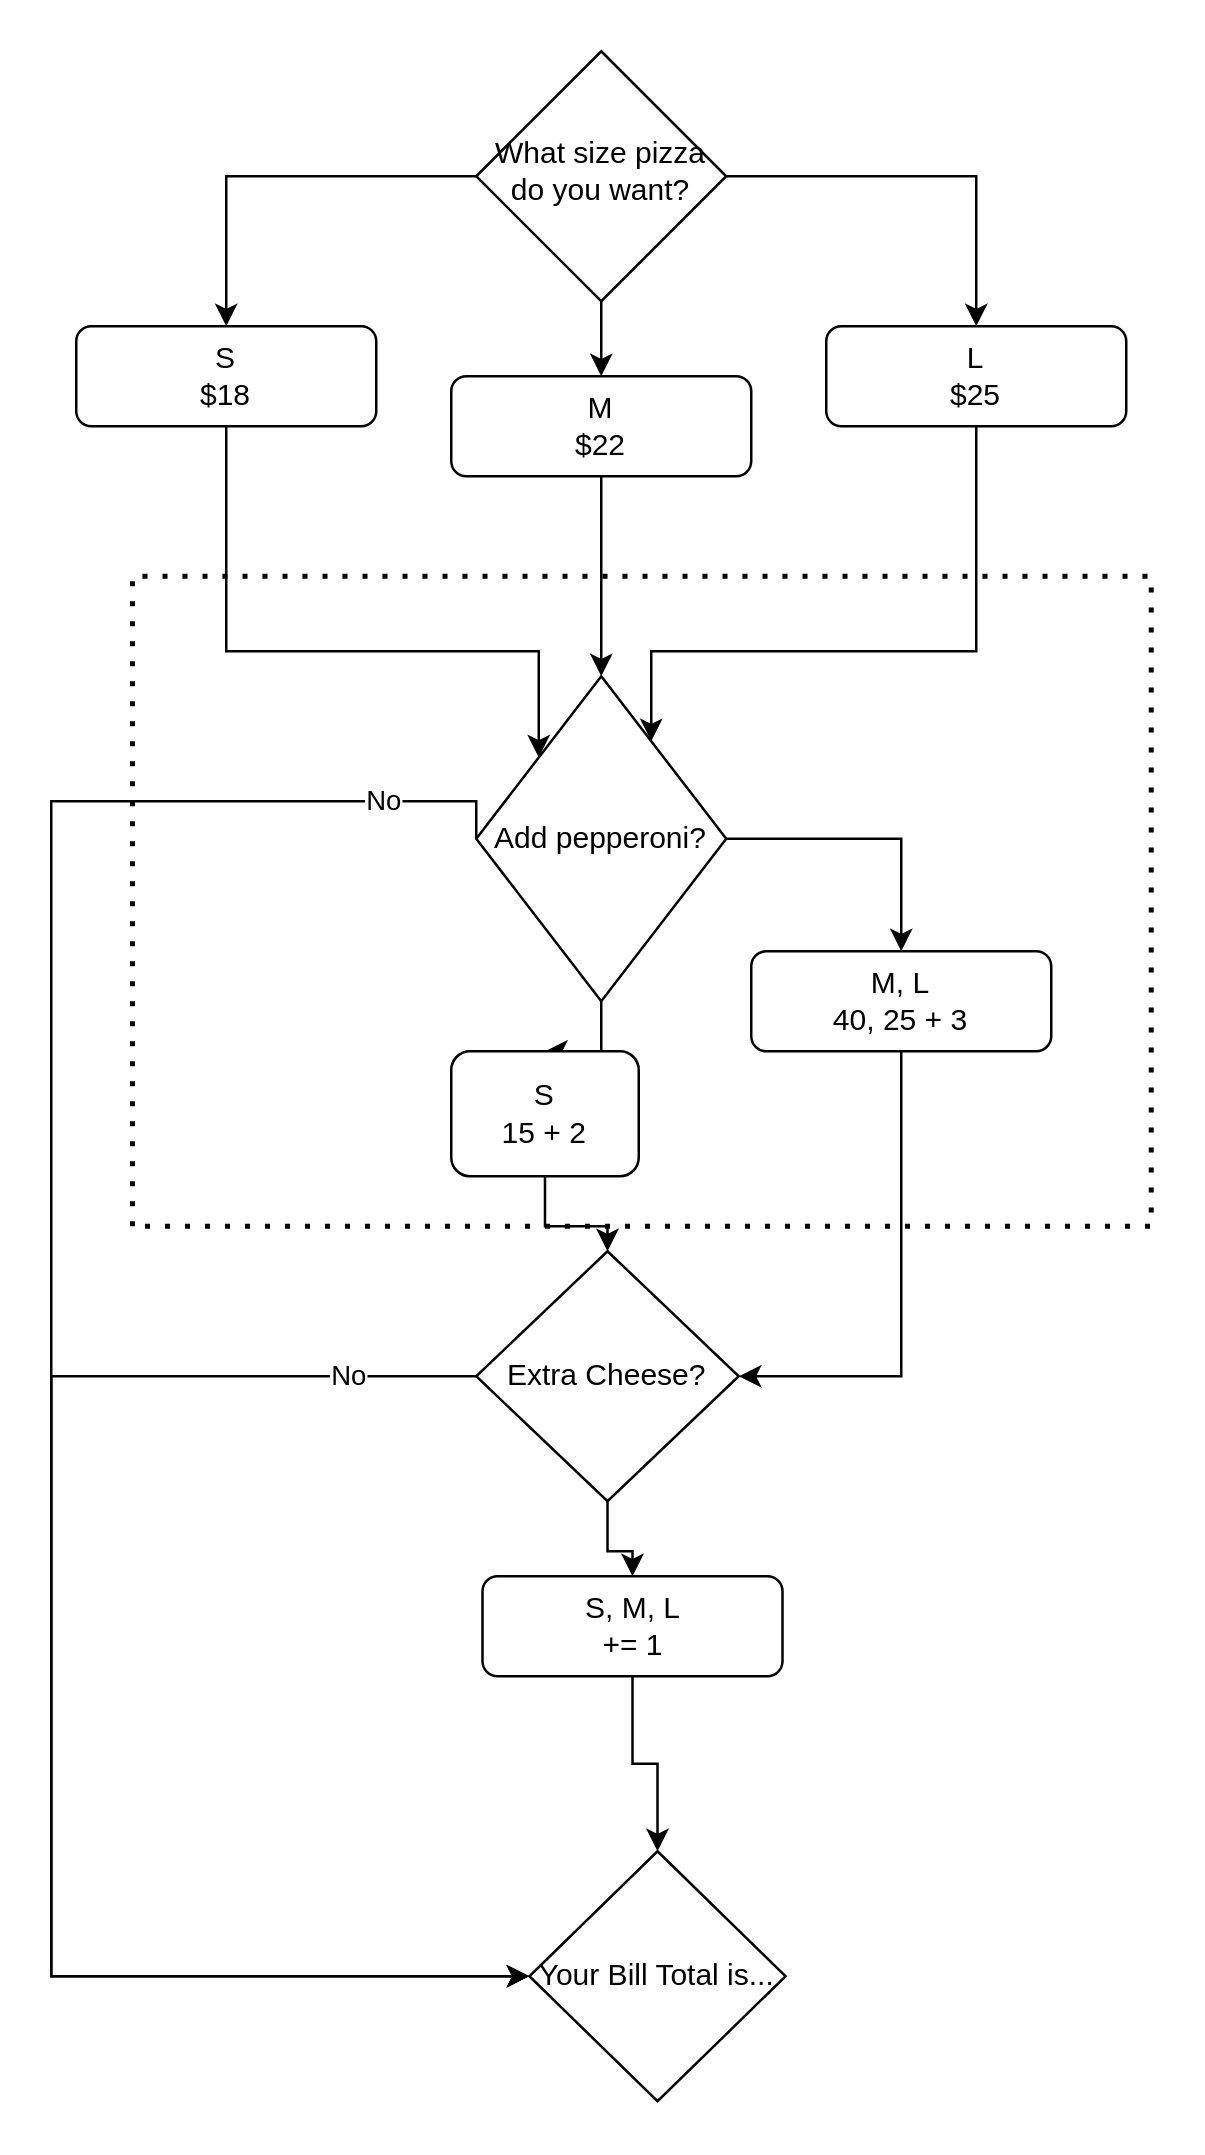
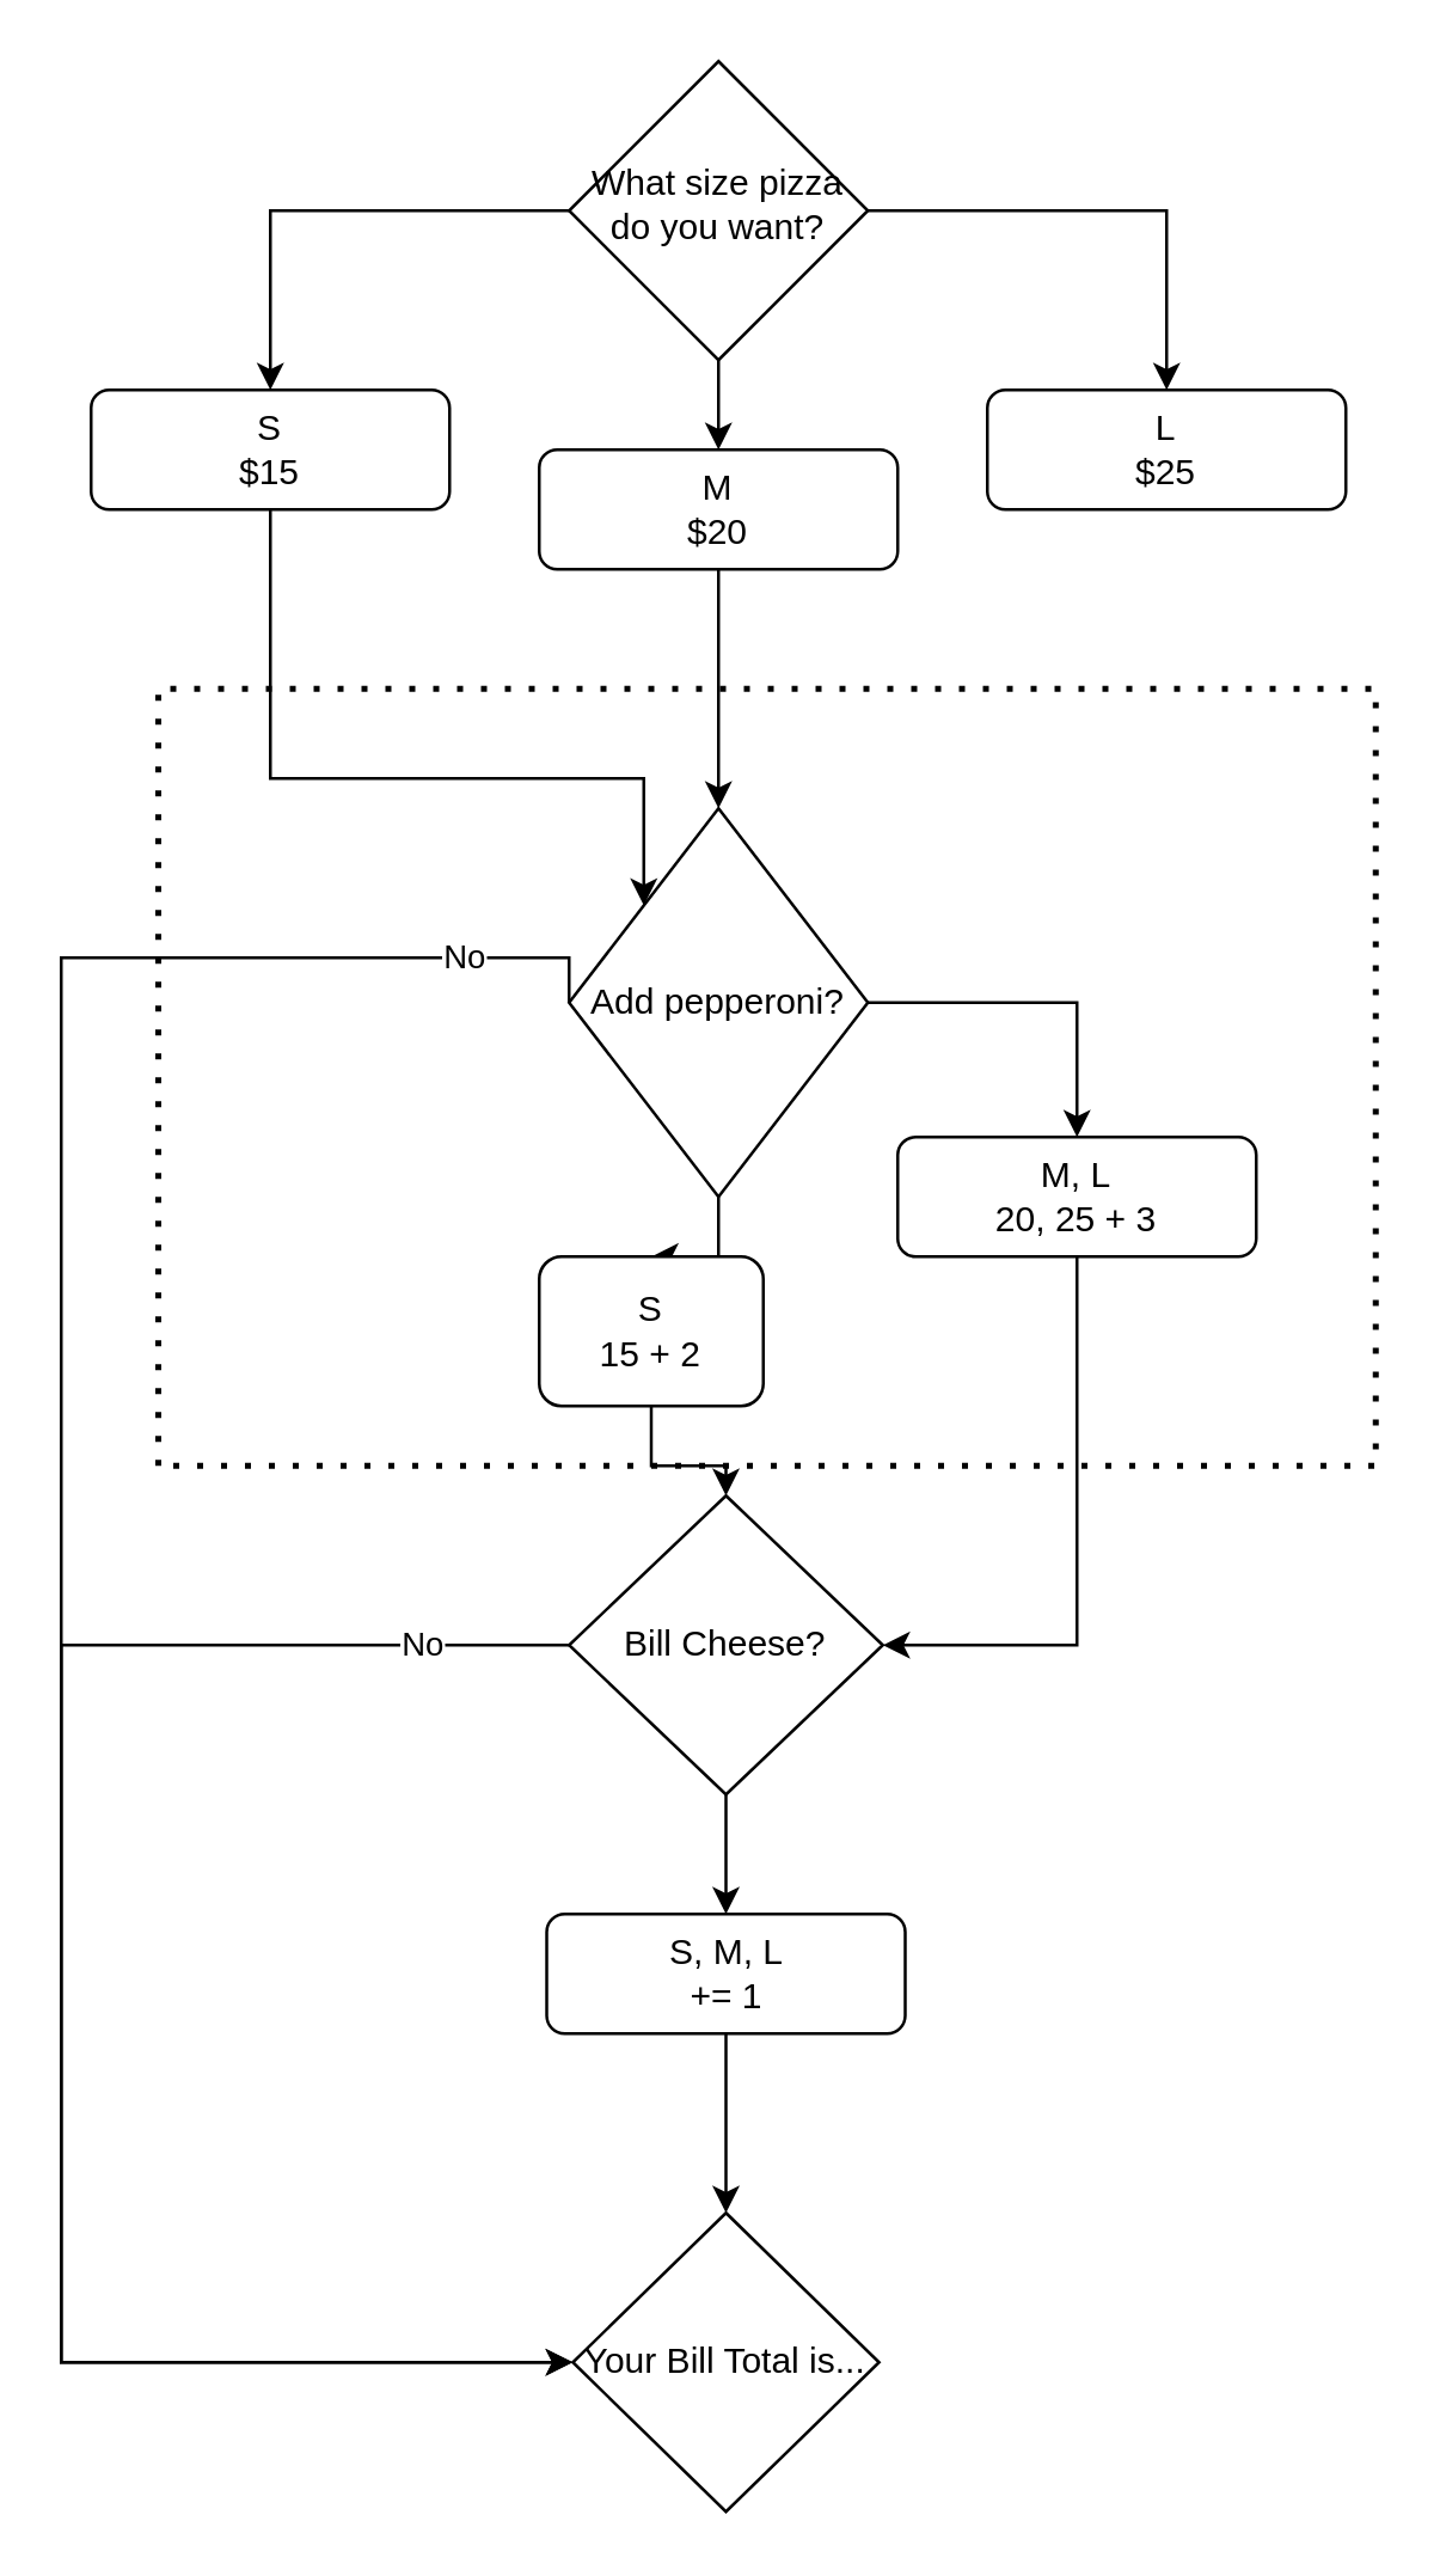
  <mxCell id="0" />
  <mxCell id="1" parent="0" />
  <mxCell id="2" style="edgeStyle=orthogonalEdgeStyle;rounded=0;orthogonalLoop=1;jettySize=auto;html=1;entryX=0.5;entryY=0;entryDx=0;entryDy=0;" edge="1" parent="1" source="3" target="15"><mxGeometry relative="1" as="geometry" /></mxCell>
- <mxCell id="3" value="M&lt;br&gt;$22" style="rounded=1;whiteSpace=wrap;html=1;fontSize=12;glass=0;strokeWidth=1;shadow=0;" parent="1" vertex="1"><mxGeometry x="180" y="150" width="120" height="40" as="geometry" /></mxCell>
+ <mxCell id="3" value="M&lt;br&gt;$20" style="rounded=1;whiteSpace=wrap;html=1;fontSize=12;glass=0;strokeWidth=1;shadow=0;" parent="1" vertex="1"><mxGeometry x="180" y="150" width="120" height="40" as="geometry" /></mxCell>
  <mxCell id="4" style="edgeStyle=orthogonalEdgeStyle;rounded=0;orthogonalLoop=1;jettySize=auto;html=1;exitX=0;exitY=0.5;exitDx=0;exitDy=0;entryX=0.5;entryY=0;entryDx=0;entryDy=0;" edge="1" parent="1" source="7" target="11"><mxGeometry relative="1" as="geometry" /></mxCell>
  <mxCell id="5" style="edgeStyle=orthogonalEdgeStyle;rounded=0;orthogonalLoop=1;jettySize=auto;html=1;exitX=1;exitY=0.5;exitDx=0;exitDy=0;entryX=0.5;entryY=0;entryDx=0;entryDy=0;" edge="1" parent="1" source="7" target="9"><mxGeometry relative="1" as="geometry" /></mxCell>
  <mxCell id="6" style="edgeStyle=orthogonalEdgeStyle;rounded=0;orthogonalLoop=1;jettySize=auto;html=1;entryX=0.5;entryY=0;entryDx=0;entryDy=0;" edge="1" parent="1" source="7" target="3"><mxGeometry relative="1" as="geometry" /></mxCell>
  <mxCell id="7" value="What size pizza do you want?" style="rhombus;whiteSpace=wrap;html=1;shadow=0;fontFamily=Helvetica;fontSize=12;align=center;strokeWidth=1;spacing=6;spacingTop=-4;" parent="1" vertex="1"><mxGeometry x="190" y="20" width="100" height="100" as="geometry" /></mxCell>
- <mxCell id="8" style="edgeStyle=orthogonalEdgeStyle;rounded=0;orthogonalLoop=1;jettySize=auto;html=1;" edge="1" parent="1" source="9" target="15"><mxGeometry relative="1" as="geometry"><Array as="points"><mxPoint x="390" y="260" /><mxPoint x="260" y="260" /></Array></mxGeometry></mxCell>
  <mxCell id="9" value="L&lt;br&gt;$25" style="rounded=1;whiteSpace=wrap;html=1;fontSize=12;glass=0;strokeWidth=1;shadow=0;" parent="1" vertex="1"><mxGeometry x="330" y="130" width="120" height="40" as="geometry" /></mxCell>
  <mxCell id="10" style="edgeStyle=orthogonalEdgeStyle;rounded=0;orthogonalLoop=1;jettySize=auto;html=1;entryX=0;entryY=0;entryDx=0;entryDy=0;" edge="1" parent="1" source="11" target="15"><mxGeometry relative="1" as="geometry"><Array as="points"><mxPoint x="90" y="260" /><mxPoint x="215" y="260" /></Array></mxGeometry></mxCell>
- <mxCell id="11" value="S&lt;br&gt;$18" style="rounded=1;whiteSpace=wrap;html=1;" vertex="1" parent="1"><mxGeometry x="30" y="130" width="120" height="40" as="geometry" /></mxCell>
+ <mxCell id="11" value="S&lt;br&gt;$15" style="rounded=1;whiteSpace=wrap;html=1;" vertex="1" parent="1"><mxGeometry x="30" y="130" width="120" height="40" as="geometry" /></mxCell>
  <mxCell id="12" style="edgeStyle=orthogonalEdgeStyle;rounded=0;orthogonalLoop=1;jettySize=auto;html=1;exitX=1;exitY=0.5;exitDx=0;exitDy=0;entryX=0.5;entryY=0;entryDx=0;entryDy=0;" edge="1" parent="1" source="15" target="19"><mxGeometry relative="1" as="geometry" /></mxCell>
  <mxCell id="13" style="edgeStyle=orthogonalEdgeStyle;rounded=0;orthogonalLoop=1;jettySize=auto;html=1;entryX=0.5;entryY=0;entryDx=0;entryDy=0;" edge="1" parent="1" source="15" target="17"><mxGeometry relative="1" as="geometry" /></mxCell>
  <mxCell id="14" value="No" style="edgeStyle=orthogonalEdgeStyle;rounded=0;orthogonalLoop=1;jettySize=auto;html=1;exitX=0;exitY=0.5;exitDx=0;exitDy=0;entryX=0;entryY=0.5;entryDx=0;entryDy=0;" edge="1" parent="1" source="15" target="26"><mxGeometry x="-0.878" relative="1" as="geometry"><mxPoint x="190" y="830" as="targetPoint" /><Array as="points"><mxPoint x="20" y="320" /><mxPoint x="20" y="790" /></Array><mxPoint as="offset" /></mxGeometry></mxCell>
  <mxCell id="15" value="Add pepperoni?" style="rhombus;whiteSpace=wrap;html=1;" vertex="1" parent="1"><mxGeometry x="190" y="270" width="100" height="130" as="geometry" /></mxCell>
  <mxCell id="16" style="edgeStyle=orthogonalEdgeStyle;rounded=0;orthogonalLoop=1;jettySize=auto;html=1;entryX=0.5;entryY=0;entryDx=0;entryDy=0;" edge="1" parent="1" source="17" target="23"><mxGeometry relative="1" as="geometry" /></mxCell>
  <mxCell id="17" value="S&lt;br&gt;15 + 2" style="rounded=1;whiteSpace=wrap;html=1;" vertex="1" parent="1"><mxGeometry x="180" y="420" width="75" height="50" as="geometry" /></mxCell>
  <mxCell id="18" style="edgeStyle=orthogonalEdgeStyle;rounded=0;orthogonalLoop=1;jettySize=auto;html=1;entryX=1;entryY=0.5;entryDx=0;entryDy=0;" edge="1" parent="1" source="19" target="23"><mxGeometry relative="1" as="geometry"><Array as="points"><mxPoint x="360" y="550" /></Array></mxGeometry></mxCell>
- <mxCell id="19" value="M, L&lt;br&gt;40, 25 + 3" style="rounded=1;whiteSpace=wrap;html=1;" vertex="1" parent="1"><mxGeometry x="300" y="380" width="120" height="40" as="geometry" /></mxCell>
+ <mxCell id="19" value="M, L&lt;br&gt;20, 25 + 3" style="rounded=1;whiteSpace=wrap;html=1;" vertex="1" parent="1"><mxGeometry x="300" y="380" width="120" height="40" as="geometry" /></mxCell>
  <mxCell id="20" value="" style="endArrow=none;dashed=1;html=1;dashPattern=1 3;strokeWidth=2;rounded=0;" edge="1" parent="1"><mxGeometry width="50" height="50" relative="1" as="geometry"><mxPoint x="52.5" y="490" as="sourcePoint" /><mxPoint x="52.5" y="490" as="targetPoint" /><Array as="points"><mxPoint x="52.5" y="230" /><mxPoint x="242.5" y="230" /><mxPoint x="460" y="230" /><mxPoint x="460" y="360" /><mxPoint x="460" y="490" /></Array></mxGeometry></mxCell>
  <mxCell id="21" style="edgeStyle=orthogonalEdgeStyle;rounded=0;orthogonalLoop=1;jettySize=auto;html=1;exitX=0.5;exitY=1;exitDx=0;exitDy=0;" edge="1" parent="1" source="23" target="25"><mxGeometry relative="1" as="geometry" /></mxCell>
  <mxCell id="22" value="No" style="edgeStyle=orthogonalEdgeStyle;rounded=0;orthogonalLoop=1;jettySize=auto;html=1;exitX=0;exitY=0.5;exitDx=0;exitDy=0;entryX=0;entryY=0.5;entryDx=0;entryDy=0;" edge="1" parent="1" source="23" target="26"><mxGeometry x="-0.83" relative="1" as="geometry"><Array as="points"><mxPoint x="20" y="550" /><mxPoint x="20" y="790" /></Array><mxPoint as="offset" /></mxGeometry></mxCell>
- <mxCell id="23" value="Extra Cheese?" style="rhombus;whiteSpace=wrap;html=1;" vertex="1" parent="1"><mxGeometry x="190" y="500" width="105" height="100" as="geometry" /></mxCell>
+ <mxCell id="23" value="Bill Cheese?" style="rhombus;whiteSpace=wrap;html=1;" vertex="1" parent="1"><mxGeometry x="190" y="500" width="105" height="100" as="geometry" /></mxCell>
  <mxCell id="24" style="edgeStyle=orthogonalEdgeStyle;rounded=0;orthogonalLoop=1;jettySize=auto;html=1;exitX=0.5;exitY=1;exitDx=0;exitDy=0;entryX=0.5;entryY=0;entryDx=0;entryDy=0;" edge="1" parent="1" source="25" target="26"><mxGeometry relative="1" as="geometry" /></mxCell>
- <mxCell id="25" value="S, M, L&lt;br&gt;+= 1" style="rounded=1;whiteSpace=wrap;html=1;" vertex="1" parent="1"><mxGeometry x="192.5" y="630" width="120" height="40" as="geometry" /></mxCell>
- <mxCell id="26" value="Your Bill Total is..." style="rhombus;whiteSpace=wrap;html=1;" vertex="1" parent="1"><mxGeometry x="211.25" y="740" width="102.5" height="100" as="geometry" /></mxCell>
+ <mxCell id="25" value="S, M, L&lt;br&gt;+= 1" style="rounded=1;whiteSpace=wrap;html=1;" vertex="1" parent="1"><mxGeometry x="182.5" y="640" width="120" height="40" as="geometry" /></mxCell>
+ <mxCell id="26" value="Your Bill Total is..." style="rhombus;whiteSpace=wrap;html=1;" vertex="1" parent="1"><mxGeometry x="191.25" y="740" width="102.5" height="100" as="geometry" /></mxCell>
